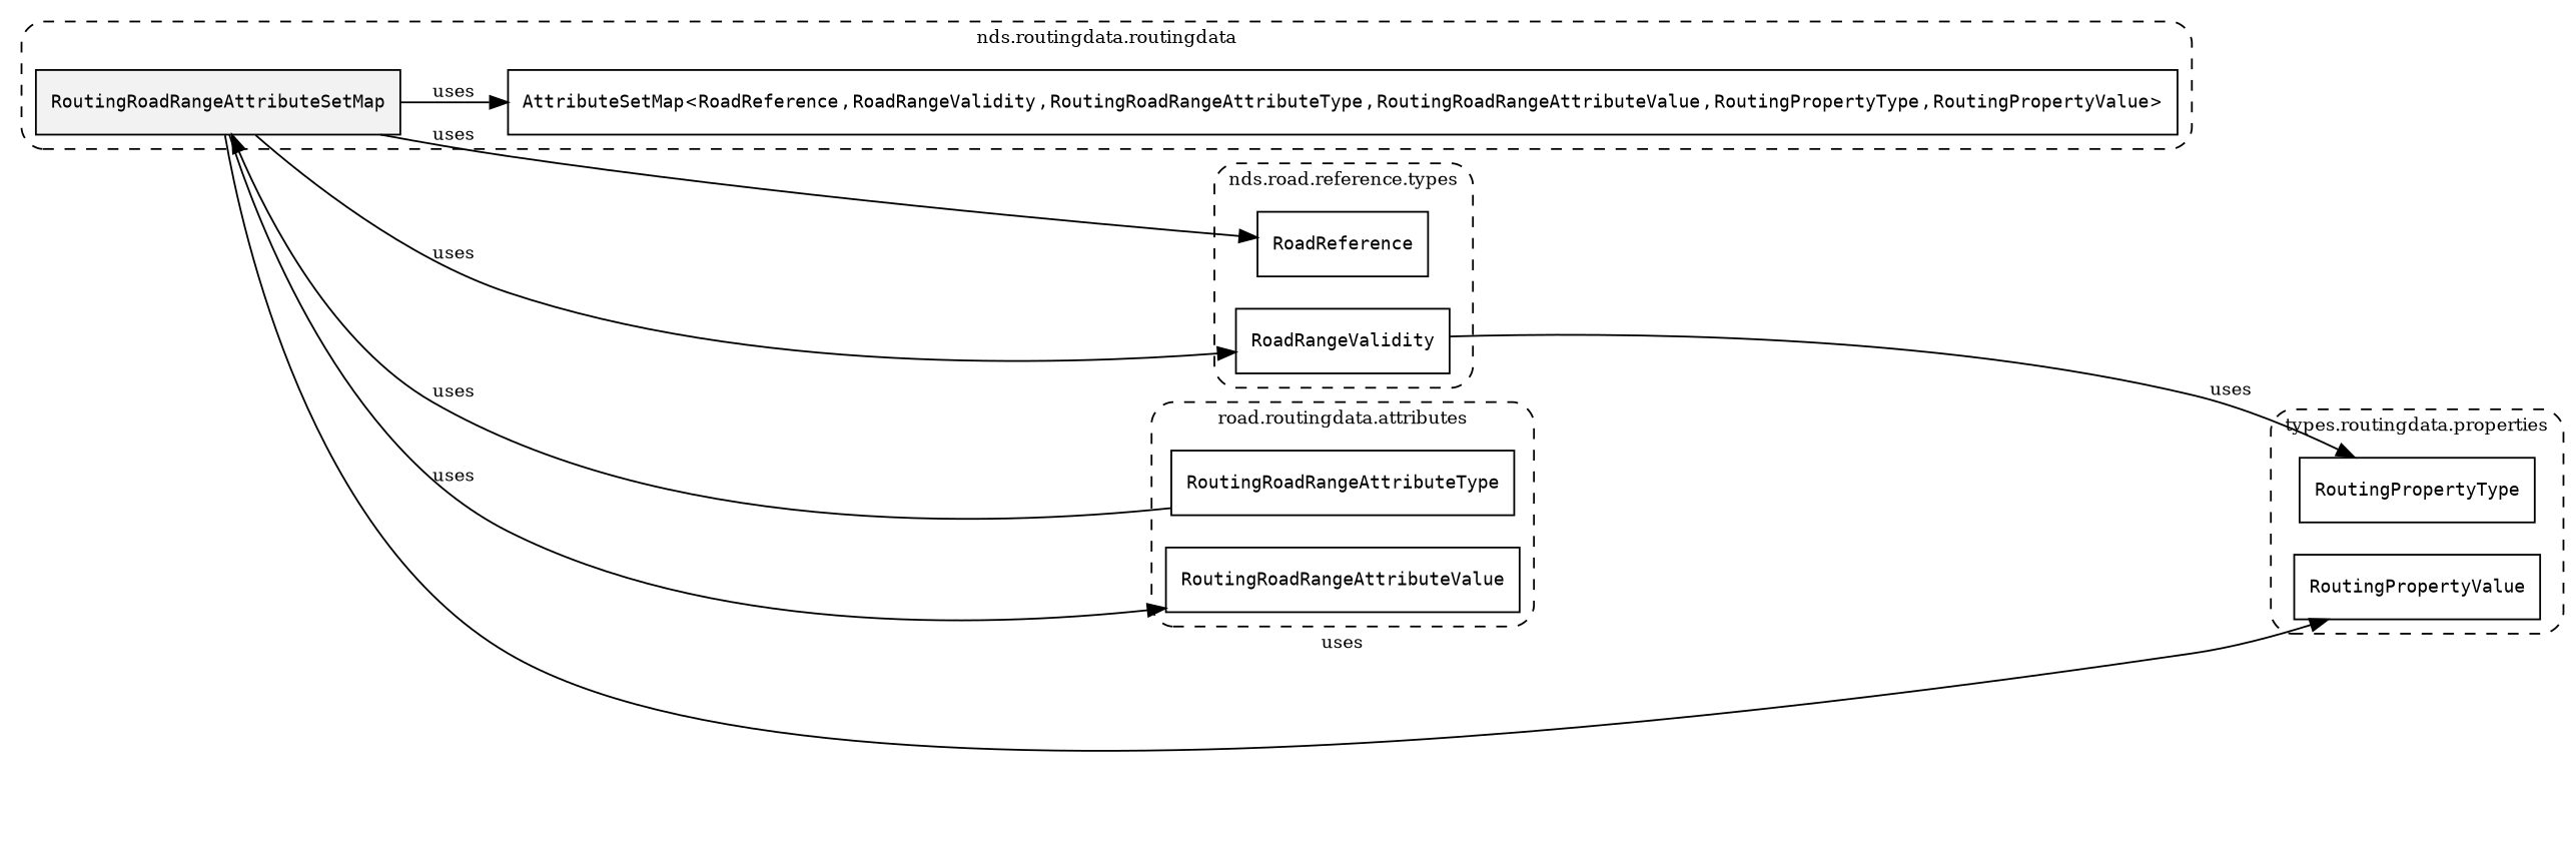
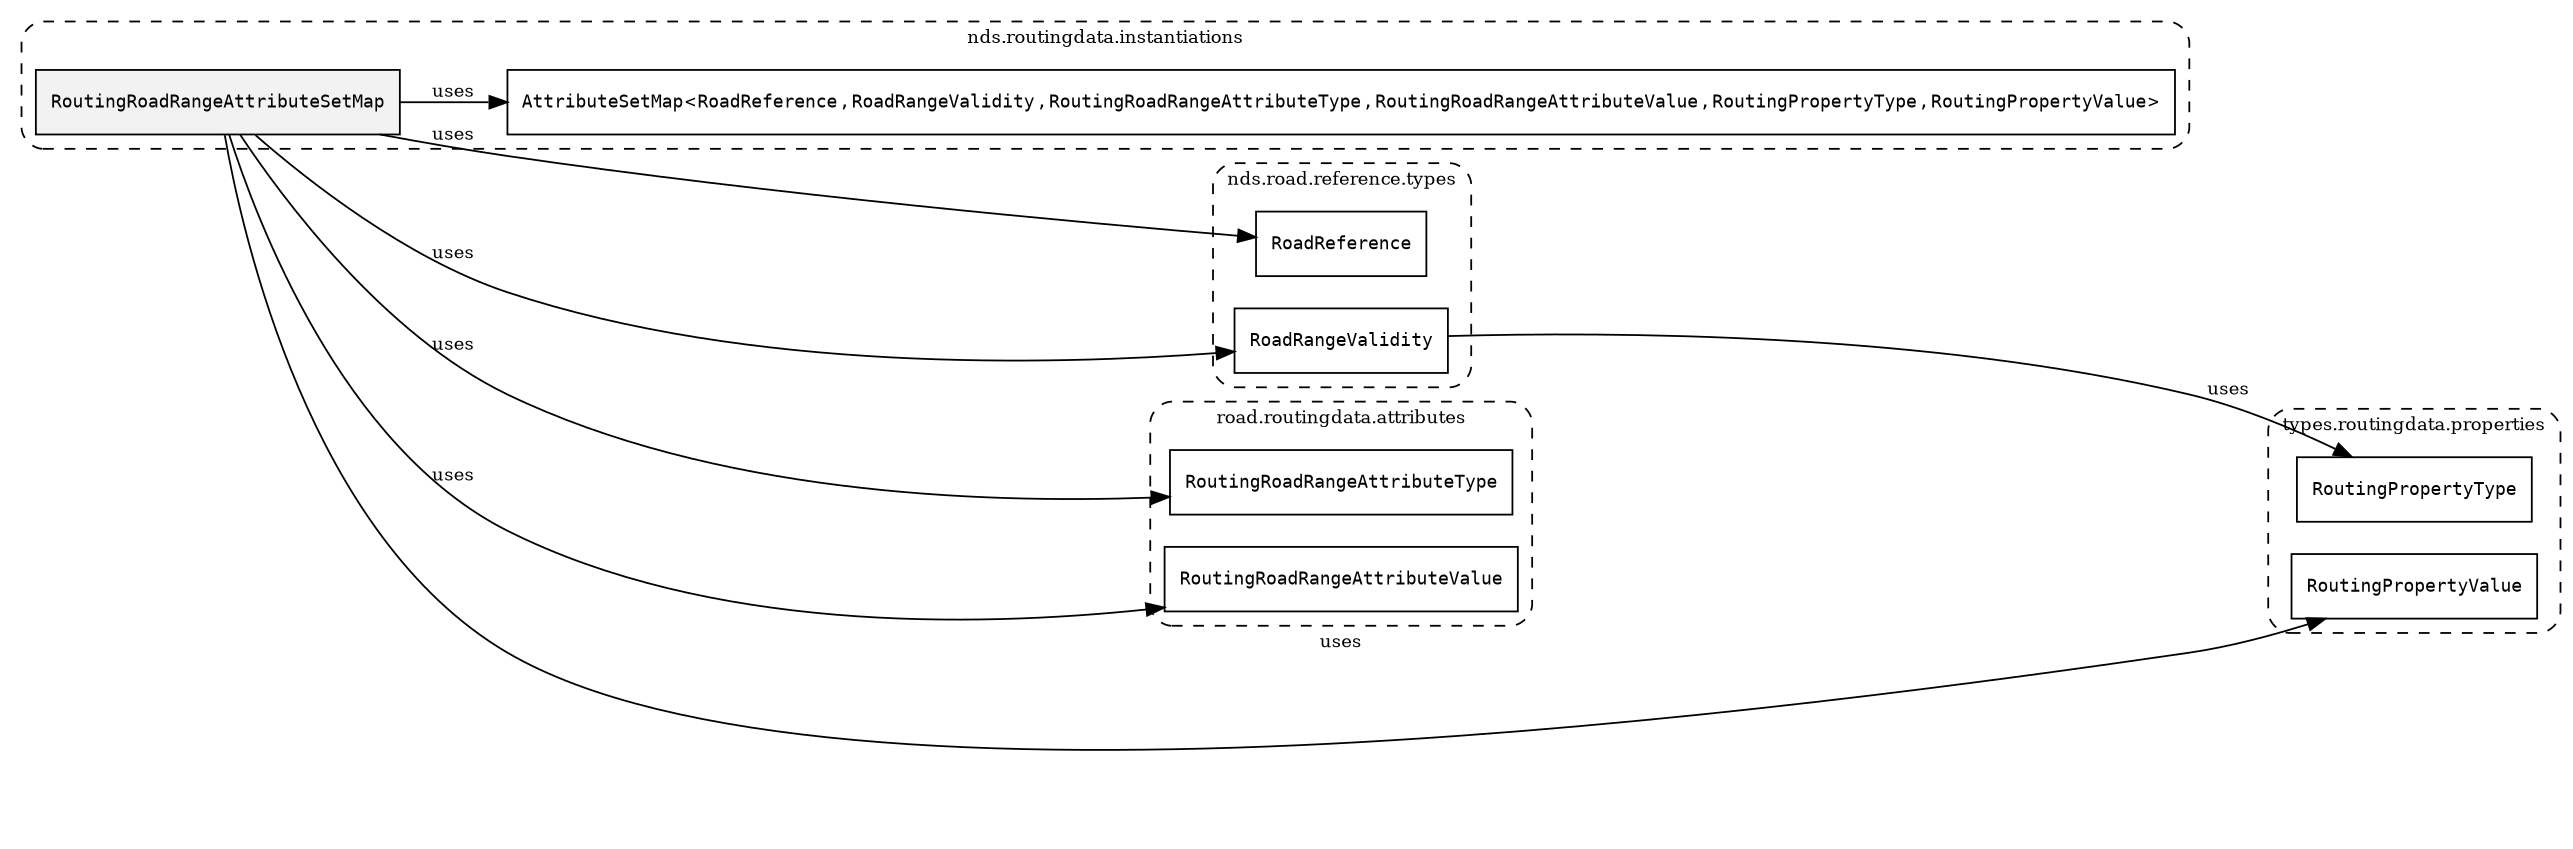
  digraph {
    fontname="DejaVu Serif"
    fontsize=10
    rankdir=LR
    node [fontname="DejaVu Serif" fontsize=10 shape=box]
    edge [fontname="DejaVu Serif" fontsize=10]
    n1 [fillcolor="#0000000D" label=<<font face="monospace"><table align="center" border="0" cellspacing="0" cellpadding="0"><tr><td href="../../../content/packages/nds.routingdata.instantiations.html#InstantiateType-RoutingRoadRangeAttributeSetMap" title="InstantiateType defined in nds.routingdata.instantiations">RoutingRoadRangeAttributeSetMap</td></tr></table></font>> style=filled]
    n2 [label=<<font face="monospace"><table align="center" border="0" cellspacing="0" cellpadding="0"><tr><td href="../../../content/packages/nds.core.attributemap.html#Structure-AttributeSetMap" title="Structure defined in nds.core.attributemap">AttributeSetMap</td><td>&lt;</td><td><table align="center" border="0" cellspacing="0" cellpadding="0"><tr><td href="../../../content/packages/nds.road.reference.types.html#Structure-RoadReference" title="Structure defined in nds.road.reference.types">RoadReference</td></tr></table></td><td>,</td><td><table align="center" border="0" cellspacing="0" cellpadding="0"><tr><td href="../../../content/packages/nds.road.reference.types.html#Structure-RoadRangeValidity" title="Structure defined in nds.road.reference.types">RoadRangeValidity</td></tr></table></td><td>,</td><td><table align="center" border="0" cellspacing="0" cellpadding="0"><tr><td href="../../../content/packages/nds.routingdata.attributes.html#Enum-RoutingRoadRangeAttributeType" title="Enum defined in nds.routingdata.attributes">RoutingRoadRangeAttributeType</td></tr></table></td><td>,</td><td><table align="center" border="0" cellspacing="0" cellpadding="0"><tr><td href="../../../content/packages/nds.routingdata.attributes.html#Choice-RoutingRoadRangeAttributeValue" title="Choice defined in nds.routingdata.attributes">RoutingRoadRangeAttributeValue</td></tr></table></td><td>,</td><td><table align="center" border="0" cellspacing="0" cellpadding="0"><tr><td href="../../../content/packages/nds.routingdata.properties.html#Structure-RoutingPropertyType" title="Structure defined in nds.routingdata.properties">RoutingPropertyType</td></tr></table></td><td>,</td><td><table align="center" border="0" cellspacing="0" cellpadding="0"><tr><td href="../../../content/packages/nds.routingdata.properties.html#Structure-RoutingPropertyValue" title="Structure defined in nds.routingdata.properties">RoutingPropertyValue</td></tr></table></td><td>&gt;</td></tr></table></font>>]
    n3 [label=<<font face="monospace"><table align="center" border="0" cellspacing="0" cellpadding="0"><tr><td href="../../../content/packages/nds.road.reference.types.html#Structure-RoadReference" title="Structure defined in nds.road.reference.types">RoadReference</td></tr></table></font>>]
    n4 [label=<<font face="monospace"><table align="center" border="0" cellspacing="0" cellpadding="0"><tr><td href="../../../content/packages/nds.road.reference.types.html#Structure-RoadRangeValidity" title="Structure defined in nds.road.reference.types">RoadRangeValidity</td></tr></table></font>>]
    n5 [label=<<font face="monospace"><table align="center" border="0" cellspacing="0" cellpadding="0"><tr><td href="../../../content/packages/nds.routingdata.attributes.html#Enum-RoutingRoadRangeAttributeType" title="Enum defined in nds.routingdata.attributes">RoutingRoadRangeAttributeType</td></tr></table></font>>]
    n6 [label=<<font face="monospace"><table align="center" border="0" cellspacing="0" cellpadding="0"><tr><td href="../../../content/packages/nds.routingdata.attributes.html#Choice-RoutingRoadRangeAttributeValue" title="Choice defined in nds.routingdata.attributes">RoutingRoadRangeAttributeValue</td></tr></table></font>>]
    n7 [label=<<font face="monospace"><table align="center" border="0" cellspacing="0" cellpadding="0"><tr><td href="../../../content/packages/nds.routingdata.properties.html#Structure-RoutingPropertyType" title="Structure defined in nds.routingdata.properties">RoutingPropertyType</td></tr></table></font>>]
    n8 [label=<<font face="monospace"><table align="center" border="0" cellspacing="0" cellpadding="0"><tr><td href="../../../content/packages/nds.routingdata.properties.html#Structure-RoutingPropertyValue" title="Structure defined in nds.routingdata.properties">RoutingPropertyValue</td></tr></table></font>>]
    subgraph cluster_1 {
-     label="nds.routingdata.routingdata"
+     label="nds.routingdata.instantiations"
      style="dashed, rounded"
      n1
      n2
    }
    subgraph cluster_2 {
      label="nds.road.reference.types"
      style="dashed, rounded"
      n3
      n4
    }
    subgraph cluster_3 {
      label="road.routingdata.attributes"
      style="dashed, rounded"
      n5
      n6
    }
    subgraph cluster_4 {
      label="types.routingdata.properties"
      style="dashed, rounded"
      n7
      n8
    }
    n1 -> n2 [label=uses]
    n1 -> n3 [label=uses]
    n1 -> n4 [label=uses]
-   n5 -> n1 [label=uses]
+   n1 -> n5 [label=uses]
    n1 -> n6 [label=uses]
    n1 -> n8 [label=uses]
    n4 -> n7 [label=uses]
  }
